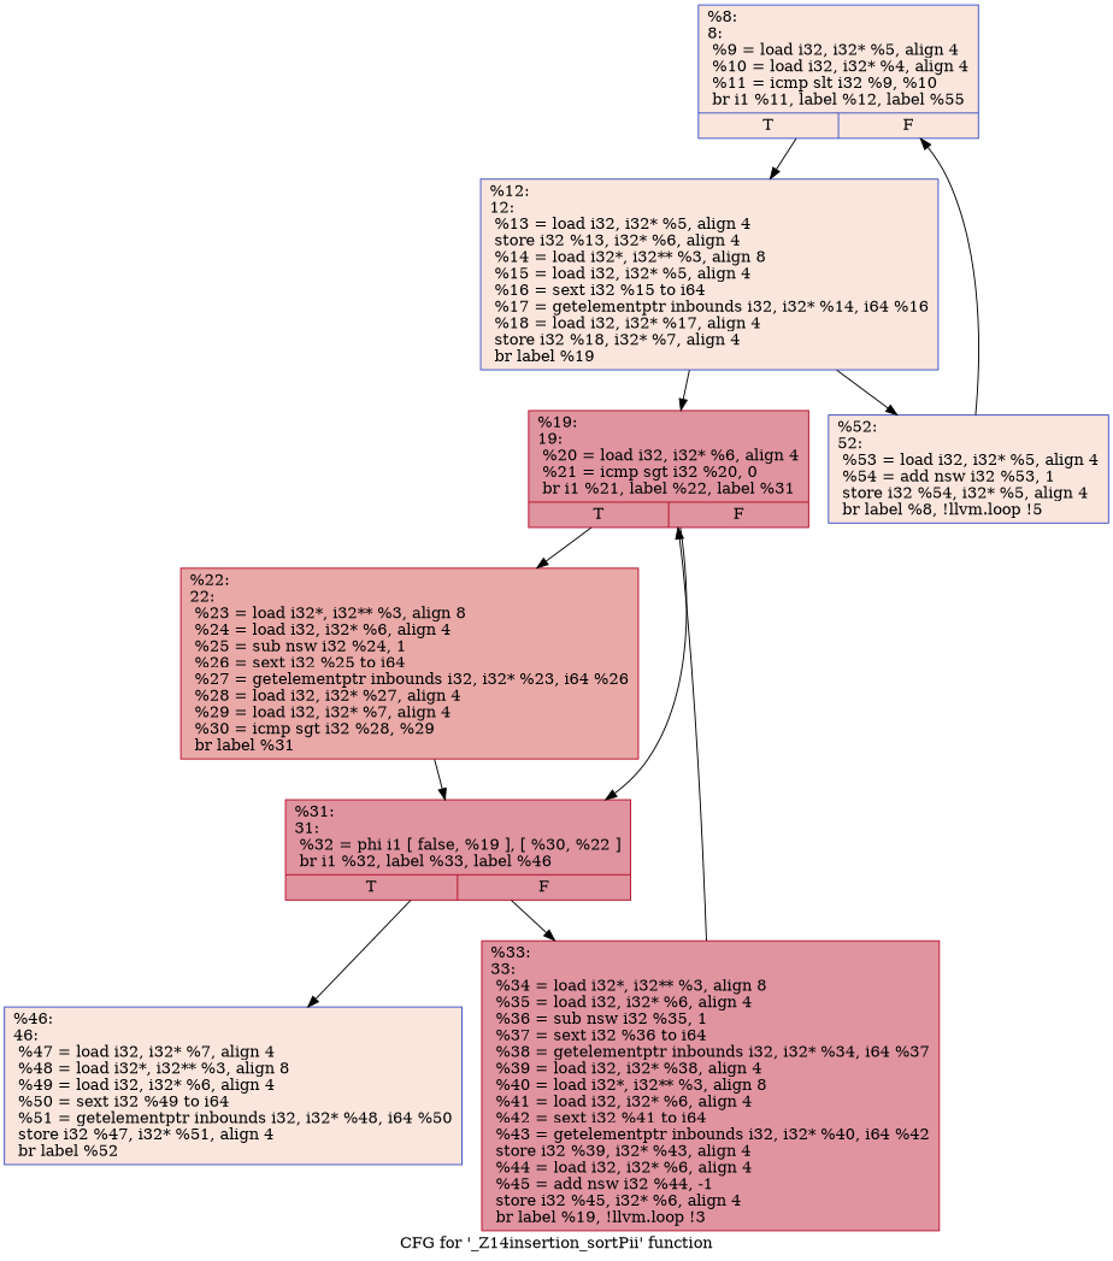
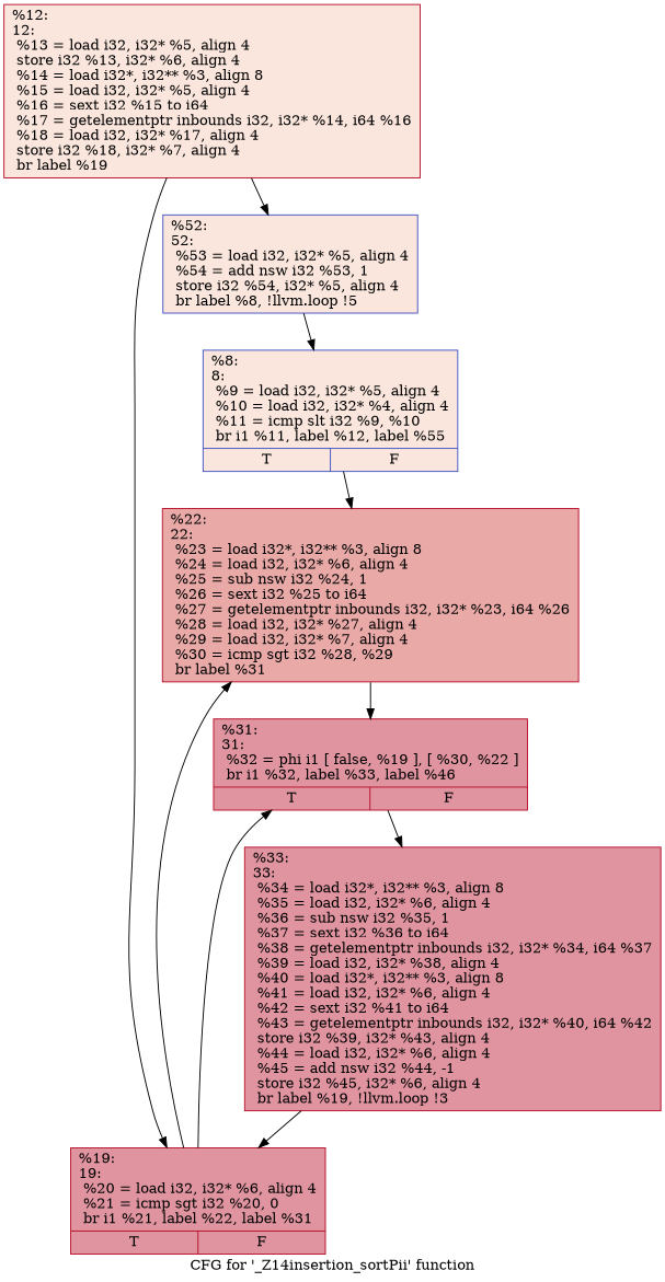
  digraph {
    label="CFG for '_Z14insertion_sortPii' function"
    node [color="#3d50c3ff" fillcolor="#f3c7b170" shape=record style=filled]
    n1 [label="{%8:\l8:                                                \l  %9 = load i32, i32* %5, align 4\l  %10 = load i32, i32* %4, align 4\l  %11 = icmp slt i32 %9, %10\l  br i1 %11, label %12, label %55\l|{<s0>T|<s1>F}}"]
-   n2 [label="{%12:\l12:                                               \l  %13 = load i32, i32* %5, align 4\l  store i32 %13, i32* %6, align 4\l  %14 = load i32*, i32** %3, align 8\l  %15 = load i32, i32* %5, align 4\l  %16 = sext i32 %15 to i64\l  %17 = getelementptr inbounds i32, i32* %14, i64 %16\l  %18 = load i32, i32* %17, align 4\l  store i32 %18, i32* %7, align 4\l  br label %19\l}"]
+   n2 [color="#b70d28ff" label="{%12:\l12:                                               \l  %13 = load i32, i32* %5, align 4\l  store i32 %13, i32* %6, align 4\l  %14 = load i32*, i32** %3, align 8\l  %15 = load i32, i32* %5, align 4\l  %16 = sext i32 %15 to i64\l  %17 = getelementptr inbounds i32, i32* %14, i64 %16\l  %18 = load i32, i32* %17, align 4\l  store i32 %18, i32* %7, align 4\l  br label %19\l}"]
    n3 [color="#b70d28ff" fillcolor="#b70d2870" label="{%19:\l19:                                               \l  %20 = load i32, i32* %6, align 4\l  %21 = icmp sgt i32 %20, 0\l  br i1 %21, label %22, label %31\l|{<s0>T|<s1>F}}"]
    n4 [label="{%52:\l52:                                               \l  %53 = load i32, i32* %5, align 4\l  %54 = add nsw i32 %53, 1\l  store i32 %54, i32* %5, align 4\l  br label %8, !llvm.loop !5\l}"]
    n5 [color="#b70d28ff" fillcolor="#ca3b3770" label="{%22:\l22:                                               \l  %23 = load i32*, i32** %3, align 8\l  %24 = load i32, i32* %6, align 4\l  %25 = sub nsw i32 %24, 1\l  %26 = sext i32 %25 to i64\l  %27 = getelementptr inbounds i32, i32* %23, i64 %26\l  %28 = load i32, i32* %27, align 4\l  %29 = load i32, i32* %7, align 4\l  %30 = icmp sgt i32 %28, %29\l  br label %31\l}"]
    n6 [color="#b70d28ff" fillcolor="#b70d2870" label="{%31:\l31:                                               \l  %32 = phi i1 [ false, %19 ], [ %30, %22 ]\l  br i1 %32, label %33, label %46\l|{<s0>T|<s1>F}}"]
    n7 [color="#b70d28ff" fillcolor="#b70d2870" label="{%33:\l33:                                               \l  %34 = load i32*, i32** %3, align 8\l  %35 = load i32, i32* %6, align 4\l  %36 = sub nsw i32 %35, 1\l  %37 = sext i32 %36 to i64\l  %38 = getelementptr inbounds i32, i32* %34, i64 %37\l  %39 = load i32, i32* %38, align 4\l  %40 = load i32*, i32** %3, align 8\l  %41 = load i32, i32* %6, align 4\l  %42 = sext i32 %41 to i64\l  %43 = getelementptr inbounds i32, i32* %40, i64 %42\l  store i32 %39, i32* %43, align 4\l  %44 = load i32, i32* %6, align 4\l  %45 = add nsw i32 %44, -1\l  store i32 %45, i32* %6, align 4\l  br label %19, !llvm.loop !3\l}"]
-   n8 [label="{%46:\l46:                                               \l  %47 = load i32, i32* %7, align 4\l  %48 = load i32*, i32** %3, align 8\l  %49 = load i32, i32* %6, align 4\l  %50 = sext i32 %49 to i64\l  %51 = getelementptr inbounds i32, i32* %48, i64 %50\l  store i32 %47, i32* %51, align 4\l  br label %52\l}"]
-   n1 -> n2
+   n1 -> n5
    n2 -> n3
    n2 -> n4
    n3 -> n5
    n3 -> n6
    n4 -> n1
    n5 -> n6
    n6 -> n7
-   n6 -> n8
    n7 -> n3
  }
